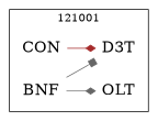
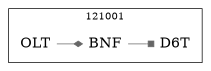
  strict digraph {
    rankdir=LR
    node [color=brown fontsize=20 shape=plaintext]
    edge [arrowhead=diamond color=gray40]
-   n1 [label=CON]
-   n2 [label=D3T]
+   n2 [label=D6T]
    n3 [label=BNF]
    n4 [color=black label=OLT]
    subgraph cluster_1 {
      label=121001
      labeldoc=t
-     n1
      n2
      n3
      n4
    }
-   n1 -> n2 [color=brown]
    n3 -> n2 [arrowhead=box]
-   n3 -> n4
+   n4 -> n3
  }
